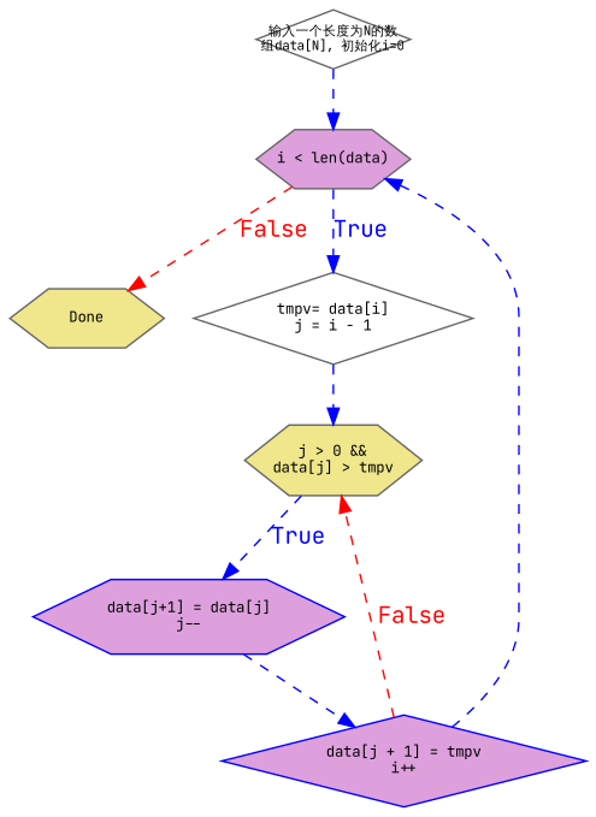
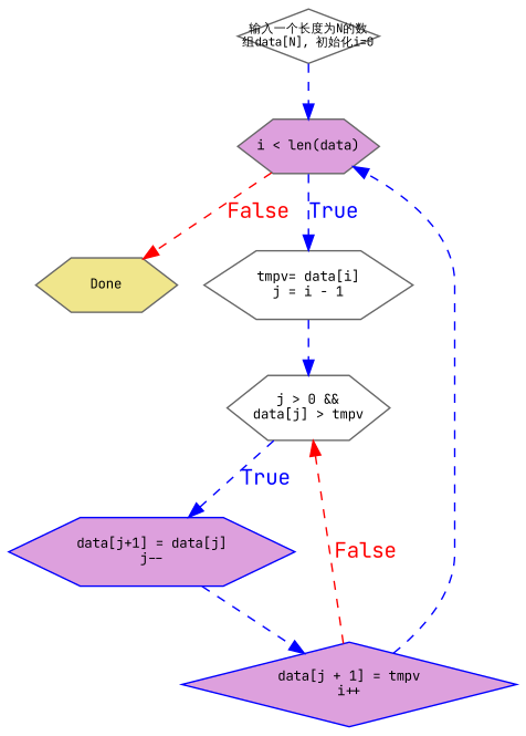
  digraph {
    fontname="JetBrains Mono"
    node [color=gray40 fillcolor=plum fontname="JetBrains Mono" fontsize=9 shape=hexagon style=filled]
    edge [color=blue fontname="JetBrains Mono" style=dashed]
    n1 [fillcolor=white fixedsize=true fontsize=8 height=.5 label="输入一个长度为N的数\n组data[N], 初始化i=0" shape=diamond width=1.3]
    n2 [fixedsize=true height=.5 label="i < len(data)" width=1.3]
    n3 [fillcolor=khaki height=.5 label=Done width=1.3]
-   n4 [fillcolor=white height=.3 label="tmpv= data[i]\nj = i - 1" shape=diamond width=1.1]
-   n5 [fillcolor=khaki fixedsize=true height=.6 label="j > 0 &&\ndata[j] > tmpv" width=1.5]
+   n4 [fillcolor=white height=.3 label="tmpv= data[i]\nj = i - 1" width=1.1]
+   n5 [fillcolor=white fixedsize=true height=.6 label="j > 0 &&\ndata[j] > tmpv" width=1.5]
    n6 [color=blue height=.3 label="data[j+1] = data[j]\nj--" width=1.1]
    n7 [color=blue height=.3 label="data[j + 1] = tmpv\ni++" shape=diamond width=1.1]
    n1 -> n2
    n2 -> n3 [color=Red fontcolor=Red label=False]
    n2 -> n4 [fontcolor=blue label=True]
    n4 -> n5
    n5 -> n6 [fontcolor=blue label=True]
    n6 -> n7
    n7 -> n2
    n7 -> n5 [color=red fontcolor=red label=False]
  }
